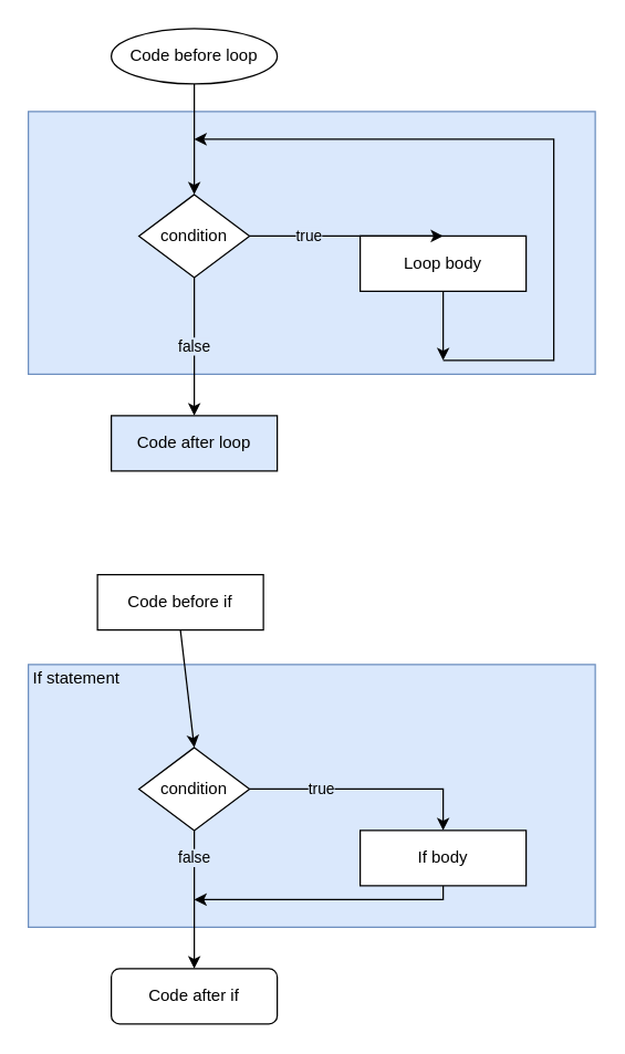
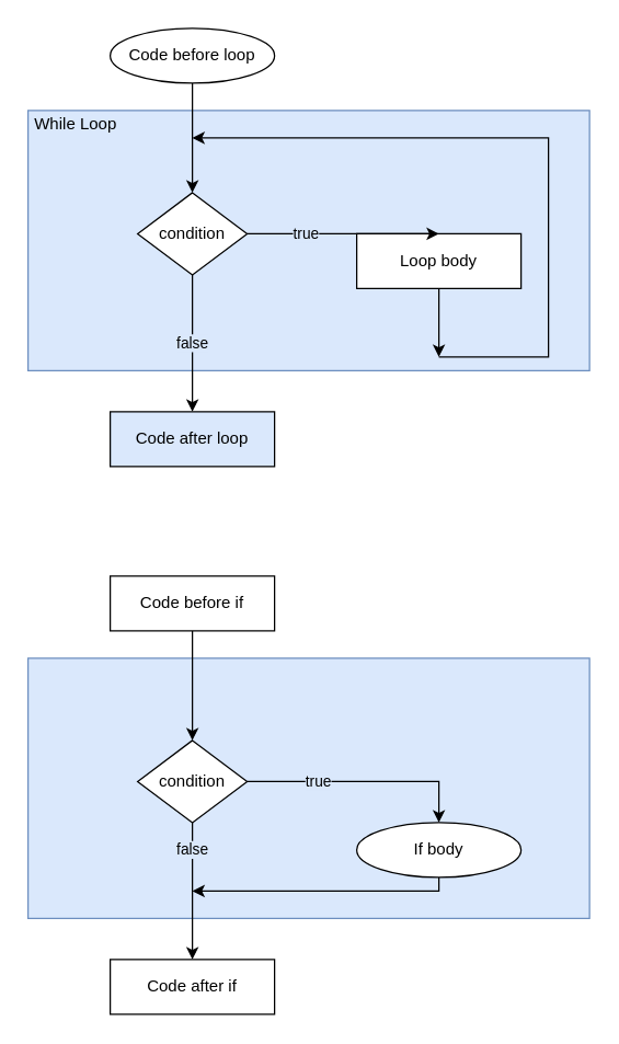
  <mxCell id="0" />
  <mxCell id="1" parent="0" />
  <mxCell id="2" value="" style="rounded=0;whiteSpace=wrap;html=1;fillColor=#DAE8FC;strokeColor=#6c8ebf;" vertex="1" parent="1"><mxGeometry x="20" y="80" width="410" height="190" as="geometry" /></mxCell>
  <mxCell id="3" value="Code before loop" style="ellipse;whiteSpace=wrap;html=1;" vertex="1" parent="1"><mxGeometry x="80" y="20" width="120" height="40" as="geometry" /></mxCell>
  <mxCell id="4" value="Loop body" style="rounded=0;whiteSpace=wrap;html=1;" vertex="1" parent="1"><mxGeometry x="260" y="170" width="120" height="40" as="geometry" /></mxCell>
  <mxCell id="5" value="condition" style="rhombus;whiteSpace=wrap;html=1;" vertex="1" parent="1"><mxGeometry x="100" y="140" width="80" height="60" as="geometry" /></mxCell>
  <mxCell id="6" value="Code after loop" style="rounded=0;whiteSpace=wrap;html=1;fillColor=#dae8fc;" vertex="1" parent="1"><mxGeometry x="80" y="300" width="120" height="40" as="geometry" /></mxCell>
  <mxCell id="7" value="" style="endArrow=classic;html=1;rounded=0;exitX=0.5;exitY=1;exitDx=0;exitDy=0;entryX=0.5;entryY=0;entryDx=0;entryDy=0;" edge="1" parent="1" source="3" target="5"><mxGeometry width="50" height="50" relative="1" as="geometry"><mxPoint x="210" y="150" as="sourcePoint" /><mxPoint x="260" y="100" as="targetPoint" /></mxGeometry></mxCell>
  <mxCell id="8" value="false" style="endArrow=classic;html=1;rounded=0;exitX=0.5;exitY=1;exitDx=0;exitDy=0;entryX=0.5;entryY=0;entryDx=0;entryDy=0;labelBackgroundColor=#DAE8FC;" edge="1" parent="1" source="5" target="6"><mxGeometry width="50" height="50" relative="1" as="geometry"><mxPoint x="120" y="310" as="sourcePoint" /><mxPoint x="170" y="260" as="targetPoint" /></mxGeometry></mxCell>
  <mxCell id="9" value="" style="endArrow=classic;html=1;rounded=0;endFill=1;flowAnimation=0;" edge="1" parent="1"><mxGeometry width="50" height="50" relative="1" as="geometry"><mxPoint x="320" y="260" as="sourcePoint" /><mxPoint x="140" y="100" as="targetPoint" /><Array as="points"><mxPoint x="320" y="260" /><mxPoint x="400" y="260" /><mxPoint x="400" y="100" /></Array></mxGeometry></mxCell>
  <mxCell id="10" value="true" style="endArrow=classic;html=1;rounded=0;exitX=1;exitY=0.5;exitDx=0;exitDy=0;entryX=0.5;entryY=0;entryDx=0;entryDy=0;labelBackgroundColor=#DAE8FC;" edge="1" parent="1" source="5" target="4"><mxGeometry x="-0.385" width="50" height="50" relative="1" as="geometry"><mxPoint x="190" y="210" as="sourcePoint" /><mxPoint x="190" y="270" as="targetPoint" /><Array as="points"><mxPoint x="320" y="170" /></Array><mxPoint as="offset" /></mxGeometry></mxCell>
  <mxCell id="11" value="" style="endArrow=classic;html=1;rounded=0;exitX=0.5;exitY=1;exitDx=0;exitDy=0;" edge="1" parent="1" source="4"><mxGeometry width="50" height="50" relative="1" as="geometry"><mxPoint x="270" y="310" as="sourcePoint" /><mxPoint x="320" y="260" as="targetPoint" /></mxGeometry></mxCell>
+ <mxCell id="12" value="While Loop" style="text;html=1;align=center;verticalAlign=middle;whiteSpace=wrap;rounded=0;" vertex="1" parent="1"><mxGeometry x="20" y="80" width="70" height="20" as="geometry" /></mxCell>
  <mxCell id="13" value="" style="rounded=0;whiteSpace=wrap;html=1;fillColor=#DAE8FC;strokeColor=#6c8ebf;" vertex="1" parent="1"><mxGeometry x="20" y="480" width="410" height="190" as="geometry" /></mxCell>
- <mxCell id="14" value="Code before if" style="rounded=0;whiteSpace=wrap;html=1;" vertex="1" parent="1"><mxGeometry x="70" y="415" width="120" height="40" as="geometry" /></mxCell>
- <mxCell id="15" value="If body" style="rounded=0;whiteSpace=wrap;html=1;" vertex="1" parent="1"><mxGeometry x="260" y="600" width="120" height="40" as="geometry" /></mxCell>
+ <mxCell id="14" value="Code before if" style="rounded=0;whiteSpace=wrap;html=1;" vertex="1" parent="1"><mxGeometry x="80" y="420" width="120" height="40" as="geometry" /></mxCell>
+ <mxCell id="15" value="If body" style="ellipse;whiteSpace=wrap;html=1;" vertex="1" parent="1"><mxGeometry x="260" y="600" width="120" height="40" as="geometry" /></mxCell>
  <mxCell id="16" value="condition" style="rhombus;whiteSpace=wrap;html=1;" vertex="1" parent="1"><mxGeometry x="100" y="540" width="80" height="60" as="geometry" /></mxCell>
- <mxCell id="17" value="Code after if" style="whiteSpace=wrap;html=1;rounded=1;" vertex="1" parent="1"><mxGeometry x="80" y="700" width="120" height="40" as="geometry" /></mxCell>
+ <mxCell id="17" value="Code after if" style="rounded=0;whiteSpace=wrap;html=1;" vertex="1" parent="1"><mxGeometry x="80" y="700" width="120" height="40" as="geometry" /></mxCell>
  <mxCell id="18" value="" style="endArrow=classic;html=1;rounded=0;exitX=0.5;exitY=1;exitDx=0;exitDy=0;entryX=0.5;entryY=0;entryDx=0;entryDy=0;" edge="1" parent="1" source="14" target="16"><mxGeometry width="50" height="50" relative="1" as="geometry"><mxPoint x="210" y="550" as="sourcePoint" /><mxPoint x="260" y="500" as="targetPoint" /></mxGeometry></mxCell>
  <mxCell id="19" value="false" style="endArrow=classic;html=1;rounded=0;exitX=0.5;exitY=1;exitDx=0;exitDy=0;entryX=0.5;entryY=0;entryDx=0;entryDy=0;labelBackgroundColor=#DAE8FC;" edge="1" parent="1" source="16" target="17"><mxGeometry x="-0.6" width="50" height="50" relative="1" as="geometry"><mxPoint x="120" y="710" as="sourcePoint" /><mxPoint x="170" y="660" as="targetPoint" /><mxPoint as="offset" /></mxGeometry></mxCell>
  <mxCell id="20" value="" style="endArrow=classic;html=1;rounded=0;endFill=1;flowAnimation=0;exitX=0.5;exitY=1;exitDx=0;exitDy=0;" edge="1" parent="1" source="15"><mxGeometry width="50" height="50" relative="1" as="geometry"><mxPoint x="320" y="660" as="sourcePoint" /><mxPoint x="140" y="650" as="targetPoint" /><Array as="points"><mxPoint x="320" y="650" /></Array></mxGeometry></mxCell>
  <mxCell id="21" value="true" style="endArrow=classic;html=1;rounded=0;exitX=1;exitY=0.5;exitDx=0;exitDy=0;entryX=0.5;entryY=0;entryDx=0;entryDy=0;labelBackgroundColor=#DAE8FC;" edge="1" parent="1" source="16" target="15"><mxGeometry x="-0.385" width="50" height="50" relative="1" as="geometry"><mxPoint x="190" y="610" as="sourcePoint" /><mxPoint x="190" y="670" as="targetPoint" /><Array as="points"><mxPoint x="320" y="570" /></Array><mxPoint as="offset" /></mxGeometry></mxCell>
- <mxCell id="22" value="If statement" style="text;html=1;align=center;verticalAlign=middle;whiteSpace=wrap;rounded=0;" vertex="1" parent="1"><mxGeometry x="20" y="480" width="70" height="20" as="geometry" /></mxCell>
